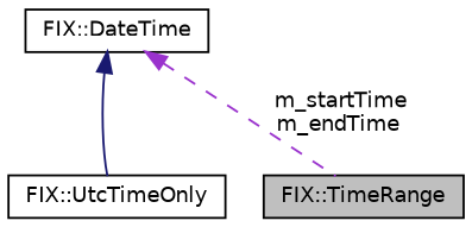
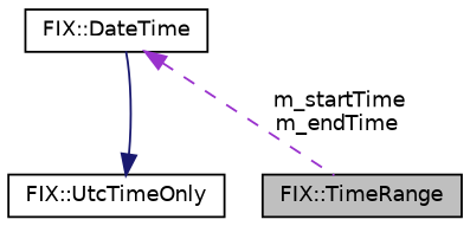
  digraph {
    node [color=black fillcolor=white fontname=Helvetica fontsize=10 shape=record style=filled]
    edge [dir=back fontname=Helvetica fontsize=10 labelfontname=Helvetica labelfontsize=10]
    n1 [fillcolor=grey75 fontcolor=black height=0.2 label="FIX::TimeRange" width=0.4]
    n2 [height=0.2 label="FIX::UtcTimeOnly" width=0.4]
    n3 [height=0.2 label="FIX::DateTime" width=0.4]
    n3 -> n1 [color=darkorchid3 label=" m_startTime\nm_endTime" style=dashed]
-   n3 -> n2 [color=midnightblue style=solid]
+   n2 -> n3 [color=midnightblue style=solid]
  }
